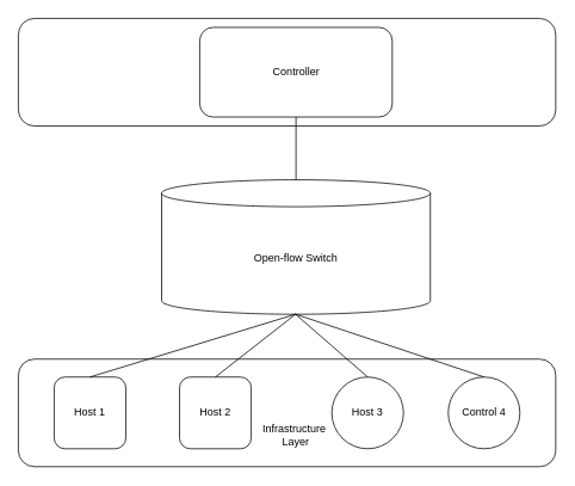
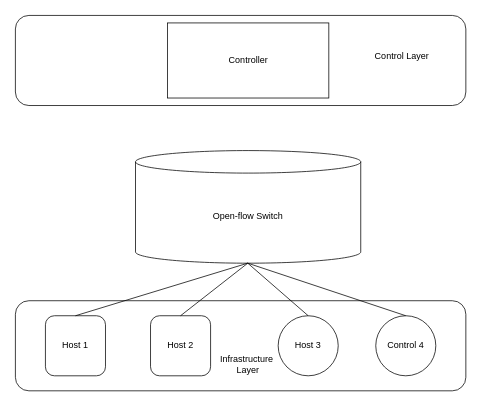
  <mxCell id="0" />
  <mxCell id="1" parent="0" />
  <mxCell id="2" value="" style="rounded=1;whiteSpace=wrap;html=1;" vertex="1" parent="1"><mxGeometry x="20" y="20" width="600" height="120" as="geometry" /></mxCell>
  <mxCell id="3" value="" style="rounded=1;whiteSpace=wrap;html=1;" vertex="1" parent="1"><mxGeometry x="20" y="400" width="600" height="120" as="geometry" /></mxCell>
  <mxCell id="4" value="Open-flow Switch" style="shape=cylinder3;whiteSpace=wrap;html=1;boundedLbl=1;backgroundOutline=1;size=15;" vertex="1" parent="1"><mxGeometry x="180" y="200" width="300" height="150" as="geometry" /></mxCell>
- <mxCell id="5" value="Controller" style="whiteSpace=wrap;html=1;rounded=1;" vertex="1" parent="1"><mxGeometry x="222.5" y="30" width="215" height="100" as="geometry" /></mxCell>
+ <mxCell id="5" value="Controller" style="rounded=0;whiteSpace=wrap;html=1;" vertex="1" parent="1"><mxGeometry x="222.5" y="30" width="215" height="100" as="geometry" /></mxCell>
  <mxCell id="6" value="Host 1" style="whiteSpace=wrap;html=1;aspect=fixed;rounded=1;" vertex="1" parent="1"><mxGeometry x="60" y="420" width="80" height="80" as="geometry" /></mxCell>
  <mxCell id="7" value="Host 2" style="whiteSpace=wrap;html=1;aspect=fixed;rounded=1;" vertex="1" parent="1"><mxGeometry x="200" y="420" width="80" height="80" as="geometry" /></mxCell>
  <mxCell id="8" value="Host 3" style="ellipse;whiteSpace=wrap;html=1;aspect=fixed;" vertex="1" parent="1"><mxGeometry x="370" y="420" width="80" height="80" as="geometry" /></mxCell>
  <mxCell id="9" value="Control 4" style="ellipse;whiteSpace=wrap;html=1;aspect=fixed;" vertex="1" parent="1"><mxGeometry x="500" y="420" width="80" height="80" as="geometry" /></mxCell>
- <mxCell id="10" value="" style="endArrow=none;html=1;strokeColor=#000000;entryX=0.5;entryY=1;entryDx=0;entryDy=0;exitX=0.5;exitY=0;exitDx=0;exitDy=0;exitPerimeter=0;" edge="1" parent="1" source="4" target="5"><mxGeometry width="50" height="50" relative="1" as="geometry"><mxPoint x="320" y="190" as="sourcePoint" /><mxPoint x="370" y="140" as="targetPoint" /></mxGeometry></mxCell>
  <mxCell id="11" value="" style="endArrow=none;html=1;strokeColor=#000000;entryX=0.5;entryY=1;entryDx=0;entryDy=0;exitX=0.5;exitY=0;exitDx=0;exitDy=0;" edge="1" parent="1" source="6"><mxGeometry width="50" height="50" relative="1" as="geometry"><mxPoint x="329.5" y="420" as="sourcePoint" /><mxPoint x="329.5" y="350" as="targetPoint" /></mxGeometry></mxCell>
  <mxCell id="12" value="" style="endArrow=none;html=1;strokeColor=#000000;entryX=0.5;entryY=1;entryDx=0;entryDy=0;exitX=0.5;exitY=0;exitDx=0;exitDy=0;" edge="1" parent="1" source="7"><mxGeometry width="50" height="50" relative="1" as="geometry"><mxPoint x="330" y="410" as="sourcePoint" /><mxPoint x="329.5" y="350" as="targetPoint" /></mxGeometry></mxCell>
  <mxCell id="13" value="" style="endArrow=none;html=1;strokeColor=#000000;entryX=0.5;entryY=1;entryDx=0;entryDy=0;exitX=0.5;exitY=0;exitDx=0;exitDy=0;" edge="1" parent="1" source="8"><mxGeometry width="50" height="50" relative="1" as="geometry"><mxPoint x="329.5" y="420" as="sourcePoint" /><mxPoint x="329.5" y="350" as="targetPoint" /></mxGeometry></mxCell>
  <mxCell id="14" value="" style="endArrow=none;html=1;strokeColor=#000000;entryX=0.5;entryY=1;entryDx=0;entryDy=0;exitX=0.5;exitY=0;exitDx=0;exitDy=0;" edge="1" parent="1" source="9"><mxGeometry width="50" height="50" relative="1" as="geometry"><mxPoint x="329.5" y="420" as="sourcePoint" /><mxPoint x="329.5" y="350" as="targetPoint" /></mxGeometry></mxCell>
+ <mxCell id="15" value="Control Layer" style="text;html=1;strokeColor=none;fillColor=none;align=center;verticalAlign=middle;whiteSpace=wrap;rounded=0;" vertex="1" parent="1"><mxGeometry x="490" y="40" width="90" height="70" as="geometry" /></mxCell>
  <mxCell id="16" value="Infrastructure&amp;nbsp;&lt;br&gt;Layer" style="text;html=1;strokeColor=none;fillColor=none;align=center;verticalAlign=middle;whiteSpace=wrap;rounded=0;" vertex="1" parent="1"><mxGeometry x="285" y="450" width="90" height="70" as="geometry" /></mxCell>
